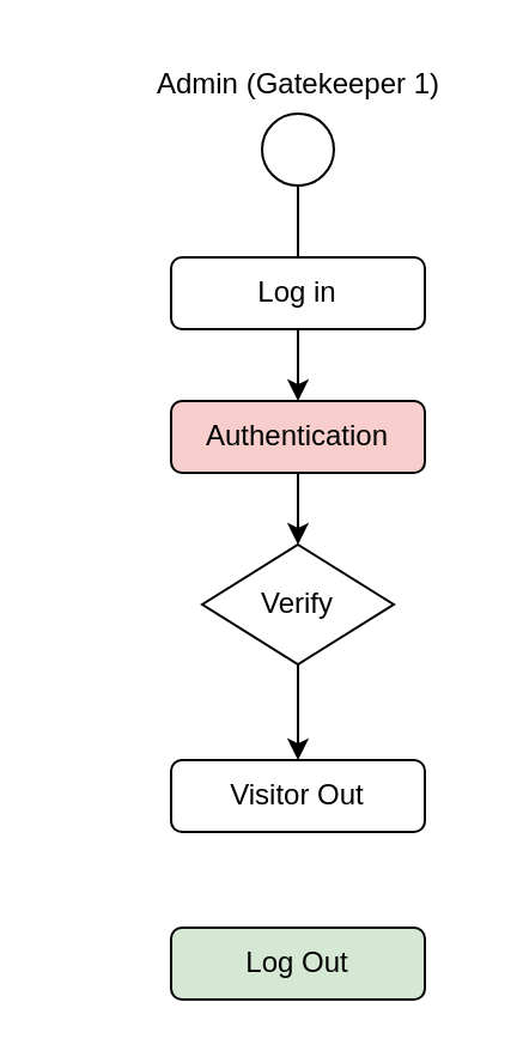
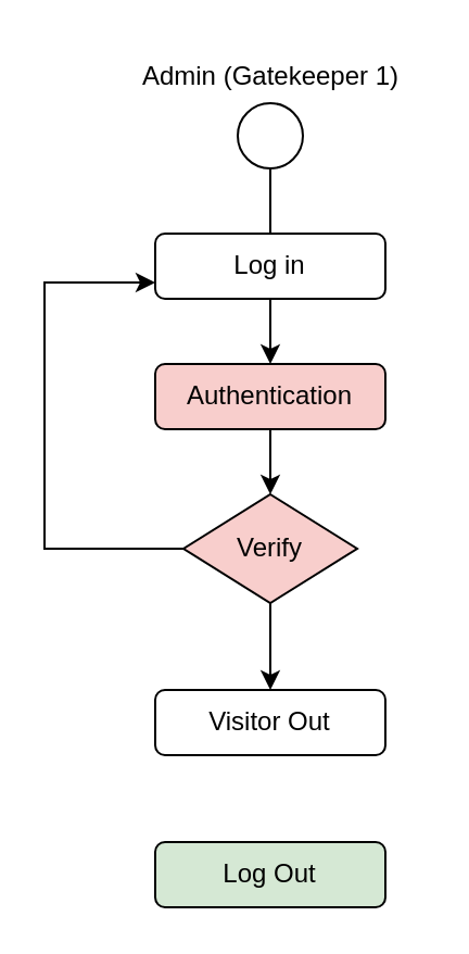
  <mxCell id="0" />
  <mxCell id="1" parent="0" />
  <mxCell id="2" value="" style="edgeStyle=orthogonalEdgeStyle;rounded=0;orthogonalLoop=1;jettySize=auto;html=1;" edge="1" parent="1" source="3" target="6"><mxGeometry relative="1" as="geometry" /></mxCell>
  <mxCell id="3" value="" style="ellipse;whiteSpace=wrap;html=1;aspect=fixed;" vertex="1" parent="1"><mxGeometry x="109" y="47" width="30" height="30" as="geometry" /></mxCell>
  <mxCell id="4" value="Log in" style="rounded=1;whiteSpace=wrap;html=1;strokeWidth=1;perimeterSpacing=0;shadow=0;glass=0;" vertex="1" parent="1"><mxGeometry x="71" y="107" width="106" height="30" as="geometry" /></mxCell>
  <mxCell id="5" value="" style="edgeStyle=orthogonalEdgeStyle;rounded=0;orthogonalLoop=1;jettySize=auto;html=1;" edge="1" parent="1" source="6" target="9"><mxGeometry relative="1" as="geometry" /></mxCell>
  <mxCell id="6" value="Authentication" style="rounded=1;whiteSpace=wrap;html=1;fillColor=#f8cecc;" vertex="1" parent="1"><mxGeometry x="71" y="167" width="106" height="30" as="geometry" /></mxCell>
+ <mxCell id="7" style="edgeStyle=orthogonalEdgeStyle;rounded=0;orthogonalLoop=1;jettySize=auto;html=1;entryX=0;entryY=0.75;entryDx=0;entryDy=0;" edge="1" parent="1" source="9" target="4"><mxGeometry relative="1" as="geometry"><mxPoint x="0" y="127" as="targetPoint" /><Array as="points"><mxPoint x="20" y="252" /><mxPoint x="20" y="130" /></Array></mxGeometry></mxCell>
  <mxCell id="8" style="edgeStyle=orthogonalEdgeStyle;rounded=0;orthogonalLoop=1;jettySize=auto;html=1;" edge="1" parent="1" source="9" target="11"><mxGeometry relative="1" as="geometry" /></mxCell>
- <mxCell id="9" value="Verify" style="rhombus;whiteSpace=wrap;html=1;" vertex="1" parent="1"><mxGeometry x="84" y="227" width="80" height="50" as="geometry" /></mxCell>
+ <mxCell id="9" value="Verify" style="rhombus;whiteSpace=wrap;html=1;fillColor=#f8cecc;" vertex="1" parent="1"><mxGeometry x="84" y="227" width="80" height="50" as="geometry" /></mxCell>
  <mxCell id="10" value="Admin (Gatekeeper 1)" style="text;html=1;align=center;verticalAlign=middle;resizable=0;points=[];autosize=1;strokeColor=none;fillColor=none;" vertex="1" parent="1"><mxGeometry x="54" y="20" width="140" height="30" as="geometry" /></mxCell>
  <mxCell id="11" value="Visitor Out" style="rounded=1;whiteSpace=wrap;html=1;" vertex="1" parent="1"><mxGeometry x="71" y="317" width="106" height="30" as="geometry" /></mxCell>
  <mxCell id="12" value="Log Out" style="rounded=1;whiteSpace=wrap;html=1;strokeWidth=1;perimeterSpacing=0;shadow=0;glass=0;fillColor=#d5e8d4;" vertex="1" parent="1"><mxGeometry x="71" y="387" width="106" height="30" as="geometry" /></mxCell>
